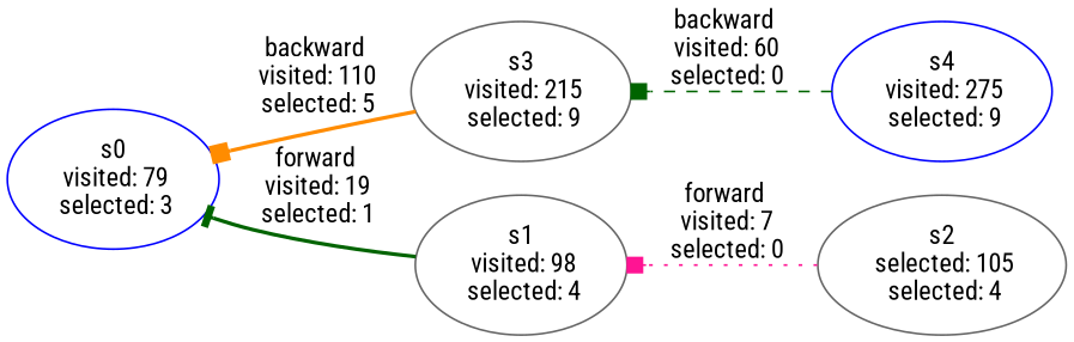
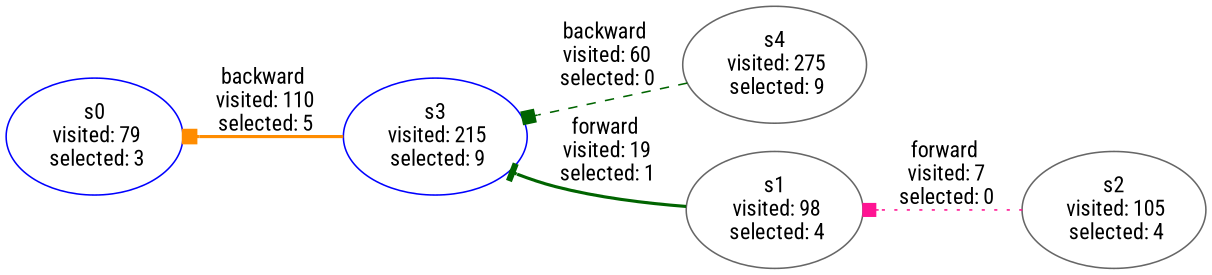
  digraph {
    fontname="Roboto Condensed"
    rankdir=RL
    node [color=gray40 fontname="Roboto Condensed"]
    edge [arrowhead=box color=darkgreen fontname="Roboto Condensed" style=bold]
-   n1 [color=blue label="s4\n visited: 275\n selected: 9"]
-   n2 [label="s3\n visited: 215\n selected: 9"]
+   n1 [label="s4\n visited: 275\n selected: 9"]
+   n2 [color=blue label="s3\n visited: 215\n selected: 9"]
    n3 [color=blue label="s0\n visited: 79\n selected: 3"]
-   n4 [label="s2\n selected: 105\n selected: 4"]
+   n4 [label="s2\n visited: 105\n selected: 4"]
    n5 [label="s1\n visited: 98\n selected: 4"]
    n1 -> n2 [label="backward\n visited: 60\n selected: 0" style=dashed]
    n2 -> n3 [color=darkorange label="backward\n visited: 110\n selected: 5"]
    n4 -> n5 [color=deeppink label="forward\n visited: 7\n selected: 0" style=dotted]
-   n5 -> n3 [arrowhead=tee label="forward\n visited: 19\n selected: 1"]
+   n5 -> n2 [arrowhead=tee label="forward\n visited: 19\n selected: 1"]
  }
